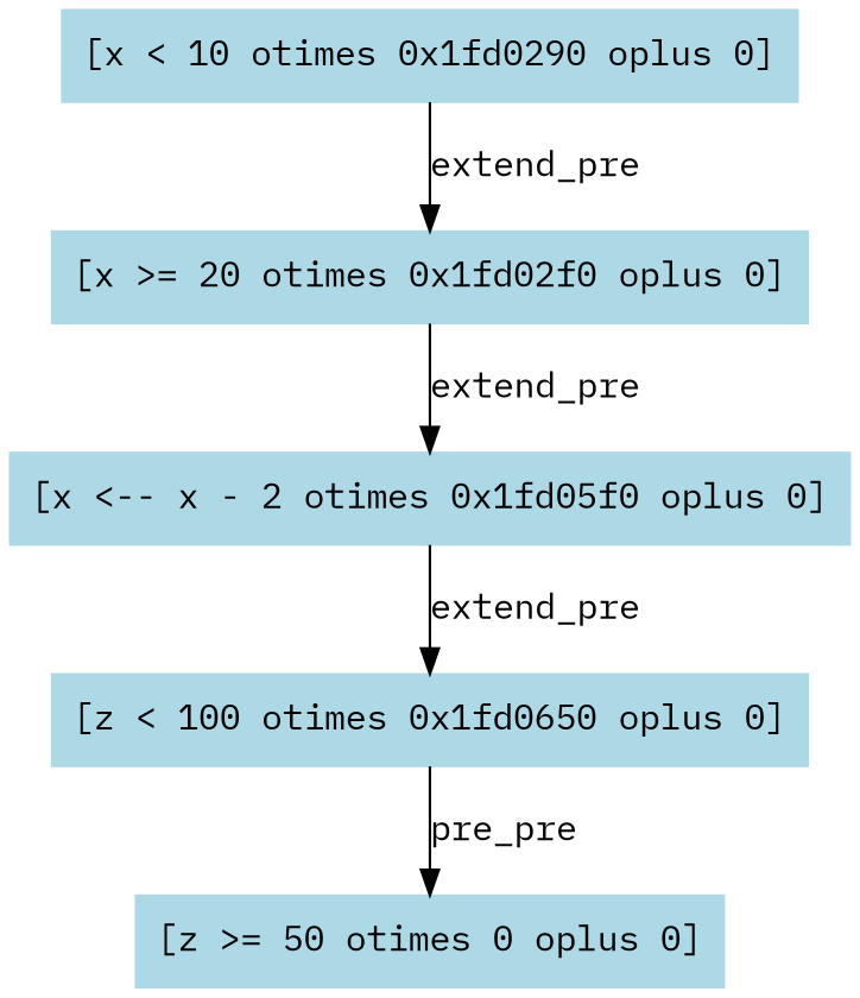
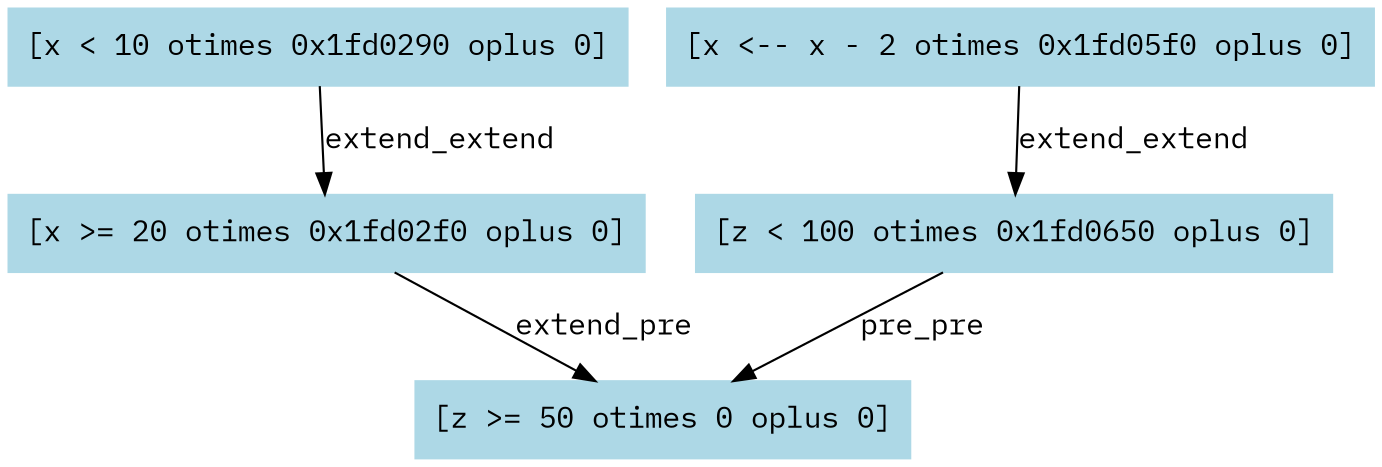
  digraph {
    fontname="IBM Plex Mono"
    node [color=lightblue fontname="IBM Plex Mono" shape=box style=filled]
    edge [color=black fontname="IBM Plex Mono"]
    n1 [label="[x < 10 otimes 0x1fd0290 oplus 0]"]
    n2 [label="[x >= 20 otimes 0x1fd02f0 oplus 0]"]
    n3 [label="[x <-- x - 2 otimes 0x1fd05f0 oplus 0]"]
    n4 [label="[z < 100 otimes 0x1fd0650 oplus 0]"]
    n5 [label="[z >= 50 otimes 0 oplus 0]"]
-   n1 -> n2 [label=extend_pre]
-   n2 -> n3 [label=extend_pre]
-   n3 -> n4 [label=extend_pre]
+   n1 -> n2 [label=extend_extend]
+   n2 -> n5 [label=extend_pre]
+   n3 -> n4 [label=extend_extend]
    n4 -> n5 [label=pre_pre]
  }
